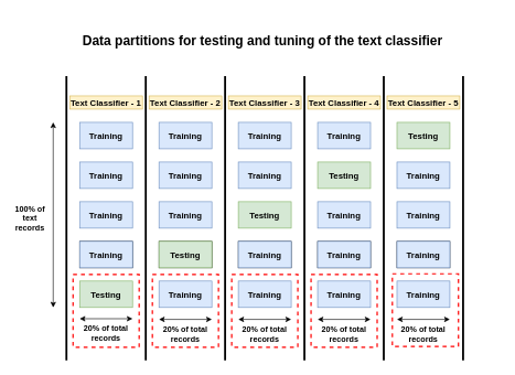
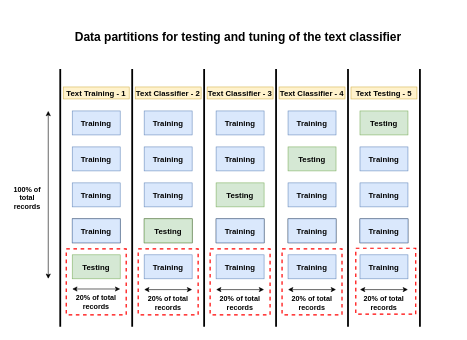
  <mxCell id="0" />
  <mxCell id="1" parent="0" />
  <mxCell id="2" value="Training" style="rounded=0;whiteSpace=wrap;html=1;fillColor=#dae8fc;strokeColor=#6c8ebf;fontStyle=1;fontSize=13;" vertex="1" parent="1"><mxGeometry x="120" y="304" width="80" height="40" as="geometry" /></mxCell>
  <mxCell id="3" value="Training" style="rounded=0;whiteSpace=wrap;html=1;fontStyle=1;fontSize=13;" vertex="1" parent="1"><mxGeometry x="120" y="364" width="80" height="40" as="geometry" /></mxCell>
  <mxCell id="4" value="Testing" style="rounded=0;whiteSpace=wrap;html=1;fillColor=#d5e8d4;strokeColor=#82b366;fontStyle=1;fontSize=13;" vertex="1" parent="1"><mxGeometry x="120" y="424" width="80" height="40" as="geometry" /></mxCell>
  <mxCell id="5" value="Training" style="rounded=0;whiteSpace=wrap;html=1;fillColor=#dae8fc;strokeColor=#6c8ebf;fontStyle=1;fontSize=13;" vertex="1" parent="1"><mxGeometry x="120" y="184" width="80" height="40" as="geometry" /></mxCell>
  <mxCell id="6" value="Training" style="rounded=0;whiteSpace=wrap;html=1;fillColor=#dae8fc;strokeColor=#6c8ebf;fontStyle=1;fontSize=13;" vertex="1" parent="1"><mxGeometry x="120" y="244" width="80" height="40" as="geometry" /></mxCell>
  <mxCell id="7" value="Training" style="rounded=0;whiteSpace=wrap;html=1;fillColor=#dae8fc;strokeColor=#6c8ebf;fontStyle=1;fontSize=13;" vertex="1" parent="1"><mxGeometry x="120" y="364" width="80" height="40" as="geometry" /></mxCell>
  <mxCell id="8" value="Training" style="rounded=0;whiteSpace=wrap;html=1;fillColor=#dae8fc;strokeColor=#6c8ebf;fontStyle=1;fontSize=13;" vertex="1" parent="1"><mxGeometry x="240" y="304" width="80" height="40" as="geometry" /></mxCell>
  <mxCell id="9" value="Training" style="rounded=0;whiteSpace=wrap;html=1;fontStyle=1;fontSize=13;" vertex="1" parent="1"><mxGeometry x="240" y="364" width="80" height="40" as="geometry" /></mxCell>
  <mxCell id="10" value="Testing" style="rounded=0;whiteSpace=wrap;html=1;fillColor=#d5e8d4;strokeColor=#82b366;fontStyle=1;fontSize=13;" vertex="1" parent="1"><mxGeometry x="240" y="364" width="80" height="40" as="geometry" /></mxCell>
  <mxCell id="11" value="Training" style="rounded=0;whiteSpace=wrap;html=1;fillColor=#dae8fc;strokeColor=#6c8ebf;fontStyle=1;fontSize=13;" vertex="1" parent="1"><mxGeometry x="240" y="184" width="80" height="40" as="geometry" /></mxCell>
  <mxCell id="12" value="Training" style="rounded=0;whiteSpace=wrap;html=1;fillColor=#dae8fc;strokeColor=#6c8ebf;fontStyle=1;fontSize=13;" vertex="1" parent="1"><mxGeometry x="240" y="244" width="80" height="40" as="geometry" /></mxCell>
  <mxCell id="13" value="Training" style="rounded=0;whiteSpace=wrap;html=1;fillColor=#dae8fc;strokeColor=#6c8ebf;fontStyle=1;fontSize=13;" vertex="1" parent="1"><mxGeometry x="240" y="424" width="80" height="40" as="geometry" /></mxCell>
  <mxCell id="14" value="Training" style="rounded=0;whiteSpace=wrap;html=1;fillColor=#dae8fc;strokeColor=#6c8ebf;fontStyle=1;fontSize=13;" vertex="1" parent="1"><mxGeometry x="360" y="424" width="80" height="40" as="geometry" /></mxCell>
  <mxCell id="15" value="Training" style="rounded=0;whiteSpace=wrap;html=1;fontStyle=1;fontSize=13;" vertex="1" parent="1"><mxGeometry x="360" y="364" width="80" height="40" as="geometry" /></mxCell>
  <mxCell id="16" value="Testing" style="rounded=0;whiteSpace=wrap;html=1;fillColor=#d5e8d4;strokeColor=#82b366;fontStyle=1;fontSize=13;" vertex="1" parent="1"><mxGeometry x="360" y="304" width="80" height="40" as="geometry" /></mxCell>
  <mxCell id="17" value="Training" style="rounded=0;whiteSpace=wrap;html=1;fillColor=#dae8fc;strokeColor=#6c8ebf;fontStyle=1;fontSize=13;" vertex="1" parent="1"><mxGeometry x="360" y="184" width="80" height="40" as="geometry" /></mxCell>
  <mxCell id="18" value="Training" style="rounded=0;whiteSpace=wrap;html=1;fillColor=#dae8fc;strokeColor=#6c8ebf;fontStyle=1;fontSize=13;" vertex="1" parent="1"><mxGeometry x="360" y="244" width="80" height="40" as="geometry" /></mxCell>
  <mxCell id="19" value="Training" style="rounded=0;whiteSpace=wrap;html=1;fillColor=#dae8fc;strokeColor=#6c8ebf;fontStyle=1;fontSize=13;" vertex="1" parent="1"><mxGeometry x="360" y="364" width="80" height="40" as="geometry" /></mxCell>
  <mxCell id="20" value="Training" style="rounded=0;whiteSpace=wrap;html=1;fillColor=#dae8fc;strokeColor=#6c8ebf;fontStyle=1;fontSize=13;" vertex="1" parent="1"><mxGeometry x="480" y="304" width="80" height="40" as="geometry" /></mxCell>
  <mxCell id="21" value="Training" style="rounded=0;whiteSpace=wrap;html=1;fontStyle=1;fontSize=13;" vertex="1" parent="1"><mxGeometry x="480" y="364" width="80" height="40" as="geometry" /></mxCell>
  <mxCell id="22" value="Testing" style="rounded=0;whiteSpace=wrap;html=1;fillColor=#d5e8d4;strokeColor=#82b366;fontStyle=1;fontSize=13;" vertex="1" parent="1"><mxGeometry x="480" y="244" width="80" height="40" as="geometry" /></mxCell>
  <mxCell id="23" value="Training" style="rounded=0;whiteSpace=wrap;html=1;fillColor=#dae8fc;strokeColor=#6c8ebf;fontStyle=1;fontSize=13;" vertex="1" parent="1"><mxGeometry x="480" y="184" width="80" height="40" as="geometry" /></mxCell>
  <mxCell id="24" value="Training" style="rounded=0;whiteSpace=wrap;html=1;fillColor=#dae8fc;strokeColor=#6c8ebf;fontStyle=1;fontSize=13;" vertex="1" parent="1"><mxGeometry x="480" y="424" width="80" height="40" as="geometry" /></mxCell>
  <mxCell id="25" value="Training" style="rounded=0;whiteSpace=wrap;html=1;fillColor=#dae8fc;strokeColor=#6c8ebf;fontStyle=1;fontSize=13;" vertex="1" parent="1"><mxGeometry x="480" y="364" width="80" height="40" as="geometry" /></mxCell>
  <mxCell id="26" value="Training" style="rounded=0;whiteSpace=wrap;html=1;fillColor=#dae8fc;strokeColor=#6c8ebf;fontStyle=1;fontSize=13;" vertex="1" parent="1"><mxGeometry x="600" y="304" width="80" height="40" as="geometry" /></mxCell>
  <mxCell id="27" value="Training" style="rounded=0;whiteSpace=wrap;html=1;fontStyle=1;fontSize=13;" vertex="1" parent="1"><mxGeometry x="600" y="364" width="80" height="40" as="geometry" /></mxCell>
  <mxCell id="28" value="Testing" style="rounded=0;whiteSpace=wrap;html=1;fillColor=#d5e8d4;strokeColor=#82b366;fontStyle=1;fontSize=13;" vertex="1" parent="1"><mxGeometry x="600" y="184" width="80" height="40" as="geometry" /></mxCell>
  <mxCell id="29" value="Training" style="rounded=0;whiteSpace=wrap;html=1;fillColor=#dae8fc;strokeColor=#6c8ebf;fontStyle=1;fontSize=13;" vertex="1" parent="1"><mxGeometry x="600" y="244" width="80" height="40" as="geometry" /></mxCell>
  <mxCell id="30" value="Training" style="rounded=0;whiteSpace=wrap;html=1;fillColor=#dae8fc;strokeColor=#6c8ebf;fontStyle=1;fontSize=13;" vertex="1" parent="1"><mxGeometry x="600" y="424" width="80" height="40" as="geometry" /></mxCell>
  <mxCell id="31" value="Training" style="rounded=0;whiteSpace=wrap;html=1;fillColor=#dae8fc;strokeColor=#6c8ebf;fontStyle=1;fontSize=13;" vertex="1" parent="1"><mxGeometry x="600" y="364" width="80" height="40" as="geometry" /></mxCell>
  <mxCell id="32" value="" style="endArrow=none;html=1;strokeWidth=3;" edge="1" parent="1"><mxGeometry width="50" height="50" relative="1" as="geometry"><mxPoint x="340" y="544" as="sourcePoint" /><mxPoint x="340" y="114" as="targetPoint" /></mxGeometry></mxCell>
  <mxCell id="33" value="" style="endArrow=none;html=1;strokeWidth=3;" edge="1" parent="1"><mxGeometry width="50" height="50" relative="1" as="geometry"><mxPoint x="460" y="544" as="sourcePoint" /><mxPoint x="460" y="114" as="targetPoint" /></mxGeometry></mxCell>
  <mxCell id="34" value="" style="endArrow=none;html=1;strokeWidth=3;" edge="1" parent="1"><mxGeometry width="50" height="50" relative="1" as="geometry"><mxPoint x="580" y="544" as="sourcePoint" /><mxPoint x="580" y="114" as="targetPoint" /></mxGeometry></mxCell>
- <mxCell id="35" value="&lt;span style=&quot;font-size: 13px;&quot;&gt;Text Classifier - 1&lt;/span&gt;" style="text;html=1;strokeColor=#d6b656;fillColor=#fff2cc;align=center;verticalAlign=middle;whiteSpace=wrap;rounded=0;fontStyle=1;fontSize=13;" vertex="1" parent="1"><mxGeometry x="105" y="144" width="110" height="20" as="geometry" /></mxCell>
+ <mxCell id="35" value="&lt;span style=&quot;font-size: 13px;&quot;&gt;Text Training - 1&lt;/span&gt;" style="text;html=1;strokeColor=#d6b656;fillColor=#fff2cc;align=center;verticalAlign=middle;whiteSpace=wrap;rounded=0;fontStyle=1;fontSize=13;" vertex="1" parent="1"><mxGeometry x="105" y="144" width="110" height="20" as="geometry" /></mxCell>
  <mxCell id="36" value="Text Classifier - 2" style="text;html=1;strokeColor=none;fillColor=none;align=center;verticalAlign=middle;whiteSpace=wrap;rounded=0;fontSize=13;" vertex="1" parent="1"><mxGeometry x="225" y="144" width="110" height="20" as="geometry" /></mxCell>
  <mxCell id="37" value="Text Classifier - 3" style="text;html=1;strokeColor=none;fillColor=none;align=center;verticalAlign=middle;whiteSpace=wrap;rounded=0;fontSize=13;" vertex="1" parent="1"><mxGeometry x="345" y="144" width="110" height="20" as="geometry" /></mxCell>
  <mxCell id="38" value="Text Classifier - 4" style="text;html=1;strokeColor=none;fillColor=none;align=center;verticalAlign=middle;whiteSpace=wrap;rounded=0;fontSize=13;" vertex="1" parent="1"><mxGeometry x="465" y="144" width="110" height="20" as="geometry" /></mxCell>
- <mxCell id="39" value="Text Classifier - 5" style="text;html=1;strokeColor=#d6b656;fillColor=#fff2cc;align=center;verticalAlign=middle;whiteSpace=wrap;rounded=0;fontStyle=1;fontSize=13;" vertex="1" parent="1"><mxGeometry x="585" y="144" width="110" height="20" as="geometry" /></mxCell>
+ <mxCell id="39" value="Text Testing - 5" style="text;html=1;strokeColor=#d6b656;fillColor=#fff2cc;align=center;verticalAlign=middle;whiteSpace=wrap;rounded=0;fontStyle=1;fontSize=13;" vertex="1" parent="1"><mxGeometry x="585" y="144" width="110" height="20" as="geometry" /></mxCell>
  <mxCell id="40" value="" style="endArrow=none;html=1;strokeWidth=3;" edge="1" parent="1"><mxGeometry width="50" height="50" relative="1" as="geometry"><mxPoint x="700" y="544" as="sourcePoint" /><mxPoint x="700" y="114" as="targetPoint" /></mxGeometry></mxCell>
  <mxCell id="41" value="Text Classifier - 2" style="text;html=1;strokeColor=#d6b656;fillColor=#fff2cc;align=center;verticalAlign=middle;whiteSpace=wrap;rounded=0;fontStyle=1;fontSize=13;" vertex="1" parent="1"><mxGeometry x="225" y="144" width="110" height="20" as="geometry" /></mxCell>
  <mxCell id="42" value="Text Classifier - 3" style="text;html=1;strokeColor=#d6b656;fillColor=#fff2cc;align=center;verticalAlign=middle;whiteSpace=wrap;rounded=0;fontStyle=1;fontSize=13;" vertex="1" parent="1"><mxGeometry x="345" y="144" width="110" height="20" as="geometry" /></mxCell>
  <mxCell id="43" value="Text Classifier - 4" style="text;html=1;strokeColor=#d6b656;fillColor=#fff2cc;align=center;verticalAlign=middle;whiteSpace=wrap;rounded=0;fontStyle=1;fontSize=13;" vertex="1" parent="1"><mxGeometry x="465" y="144" width="110" height="20" as="geometry" /></mxCell>
  <mxCell id="44" value="" style="endArrow=classic;startArrow=classic;html=1;" edge="1" parent="1"><mxGeometry width="50" height="50" relative="1" as="geometry"><mxPoint x="600" y="482" as="sourcePoint" /><mxPoint x="680" y="482" as="targetPoint" /></mxGeometry></mxCell>
  <mxCell id="45" value="20% of total records" style="text;html=1;strokeColor=none;fillColor=none;align=center;verticalAlign=middle;whiteSpace=wrap;rounded=0;fontStyle=1" vertex="1" parent="1"><mxGeometry x="590" y="494" width="100" height="20" as="geometry" /></mxCell>
  <mxCell id="46" value="20% of total records" style="text;html=1;strokeColor=none;fillColor=none;align=center;verticalAlign=middle;whiteSpace=wrap;rounded=0;fontStyle=1" vertex="1" parent="1"><mxGeometry x="470" y="494" width="100" height="20" as="geometry" /></mxCell>
  <mxCell id="47" value="" style="endArrow=classic;startArrow=classic;html=1;" edge="1" parent="1"><mxGeometry width="50" height="50" relative="1" as="geometry"><mxPoint x="360" y="482" as="sourcePoint" /><mxPoint x="440" y="482" as="targetPoint" /></mxGeometry></mxCell>
  <mxCell id="48" value="20% of total records" style="text;html=1;strokeColor=none;fillColor=none;align=center;verticalAlign=middle;whiteSpace=wrap;rounded=0;fontStyle=1" vertex="1" parent="1"><mxGeometry x="350" y="494" width="100" height="20" as="geometry" /></mxCell>
  <mxCell id="49" value="" style="endArrow=classic;startArrow=classic;html=1;" edge="1" parent="1"><mxGeometry width="50" height="50" relative="1" as="geometry"><mxPoint x="240" y="482" as="sourcePoint" /><mxPoint x="320" y="482" as="targetPoint" /></mxGeometry></mxCell>
  <mxCell id="50" value="20% of total records" style="text;html=1;strokeColor=none;fillColor=none;align=center;verticalAlign=middle;whiteSpace=wrap;rounded=0;fontStyle=1" vertex="1" parent="1"><mxGeometry x="230" y="494" width="100" height="20" as="geometry" /></mxCell>
  <mxCell id="51" value="" style="endArrow=classic;startArrow=classic;html=1;" edge="1" parent="1"><mxGeometry width="50" height="50" relative="1" as="geometry"><mxPoint x="120" y="481" as="sourcePoint" /><mxPoint x="200" y="481" as="targetPoint" /></mxGeometry></mxCell>
  <mxCell id="52" value="20% of total records" style="text;html=1;strokeColor=none;fillColor=none;align=center;verticalAlign=middle;whiteSpace=wrap;rounded=0;fontStyle=1" vertex="1" parent="1"><mxGeometry x="110" y="493" width="100" height="20" as="geometry" /></mxCell>
  <mxCell id="53" value="" style="endArrow=classic;startArrow=classic;html=1;fontSize=13;" edge="1" parent="1"><mxGeometry width="50" height="50" relative="1" as="geometry"><mxPoint x="80" y="464" as="sourcePoint" /><mxPoint x="80" y="184" as="targetPoint" /></mxGeometry></mxCell>
- <mxCell id="54" value="&lt;b&gt;100% of text records&lt;/b&gt;" style="text;html=1;strokeColor=none;fillColor=none;align=center;verticalAlign=middle;whiteSpace=wrap;rounded=0;direction=south;" vertex="1" parent="1"><mxGeometry x="20" y="204" width="50" height="250" as="geometry" /></mxCell>
+ <mxCell id="54" value="&lt;b&gt;100% of total records&lt;/b&gt;" style="text;html=1;strokeColor=none;fillColor=none;align=center;verticalAlign=middle;whiteSpace=wrap;rounded=0;direction=south;" vertex="1" parent="1"><mxGeometry x="20" y="204" width="50" height="250" as="geometry" /></mxCell>
  <mxCell id="55" value="" style="rounded=0;whiteSpace=wrap;html=1;fillColor=none;strokeWidth=2;dashed=1;strokeColor=#FF0000;" vertex="1" parent="1"><mxGeometry x="110" y="414" width="100" height="110" as="geometry" /></mxCell>
  <mxCell id="56" value="" style="rounded=0;whiteSpace=wrap;html=1;fillColor=none;strokeWidth=2;dashed=1;strokeColor=#FF0000;" vertex="1" parent="1"><mxGeometry x="230" y="414" width="100" height="110" as="geometry" /></mxCell>
  <mxCell id="57" value="" style="rounded=0;whiteSpace=wrap;html=1;fillColor=none;strokeWidth=2;dashed=1;strokeColor=#FF0000;" vertex="1" parent="1"><mxGeometry x="350" y="414" width="100" height="110" as="geometry" /></mxCell>
  <mxCell id="58" value="" style="rounded=0;whiteSpace=wrap;html=1;fillColor=none;strokeWidth=2;dashed=1;strokeColor=#FF0000;" vertex="1" parent="1"><mxGeometry x="593" y="413" width="100" height="110" as="geometry" /></mxCell>
  <mxCell id="59" value="" style="endArrow=none;html=1;strokeWidth=3;" edge="1" parent="1"><mxGeometry width="50" height="50" relative="1" as="geometry"><mxPoint x="100" y="544" as="sourcePoint" /><mxPoint x="100" y="114" as="targetPoint" /></mxGeometry></mxCell>
  <mxCell id="60" value="" style="endArrow=none;html=1;strokeWidth=3;" edge="1" parent="1"><mxGeometry width="50" height="50" relative="1" as="geometry"><mxPoint x="220" y="544" as="sourcePoint" /><mxPoint x="220" y="114" as="targetPoint" /></mxGeometry></mxCell>
  <mxCell id="61" value="&lt;b style=&quot;font-size: 20px&quot;&gt;Data &lt;/b&gt;&lt;span style=&quot;font-size: 20px&quot;&gt;&lt;b&gt;partitions&amp;nbsp;&lt;/b&gt;&lt;/span&gt;&lt;b style=&quot;font-size: 20px&quot;&gt;for testing and tuning of the text classifier&lt;/b&gt;" style="text;html=1;strokeColor=none;fillColor=none;align=center;verticalAlign=middle;whiteSpace=wrap;rounded=0;dashed=1;" vertex="1" parent="1"><mxGeometry x="37" y="20" width="720" height="80" as="geometry" /></mxCell>
  <mxCell id="62" value="" style="rounded=0;whiteSpace=wrap;html=1;fillColor=none;strokeWidth=2;dashed=1;strokeColor=#FF0000;" vertex="1" parent="1"><mxGeometry x="470" y="414" width="100" height="110" as="geometry" /></mxCell>
  <mxCell id="63" value="" style="endArrow=classic;startArrow=classic;html=1;" edge="1" parent="1"><mxGeometry width="50" height="50" relative="1" as="geometry"><mxPoint x="480" y="482" as="sourcePoint" /><mxPoint x="560" y="482" as="targetPoint" /></mxGeometry></mxCell>
